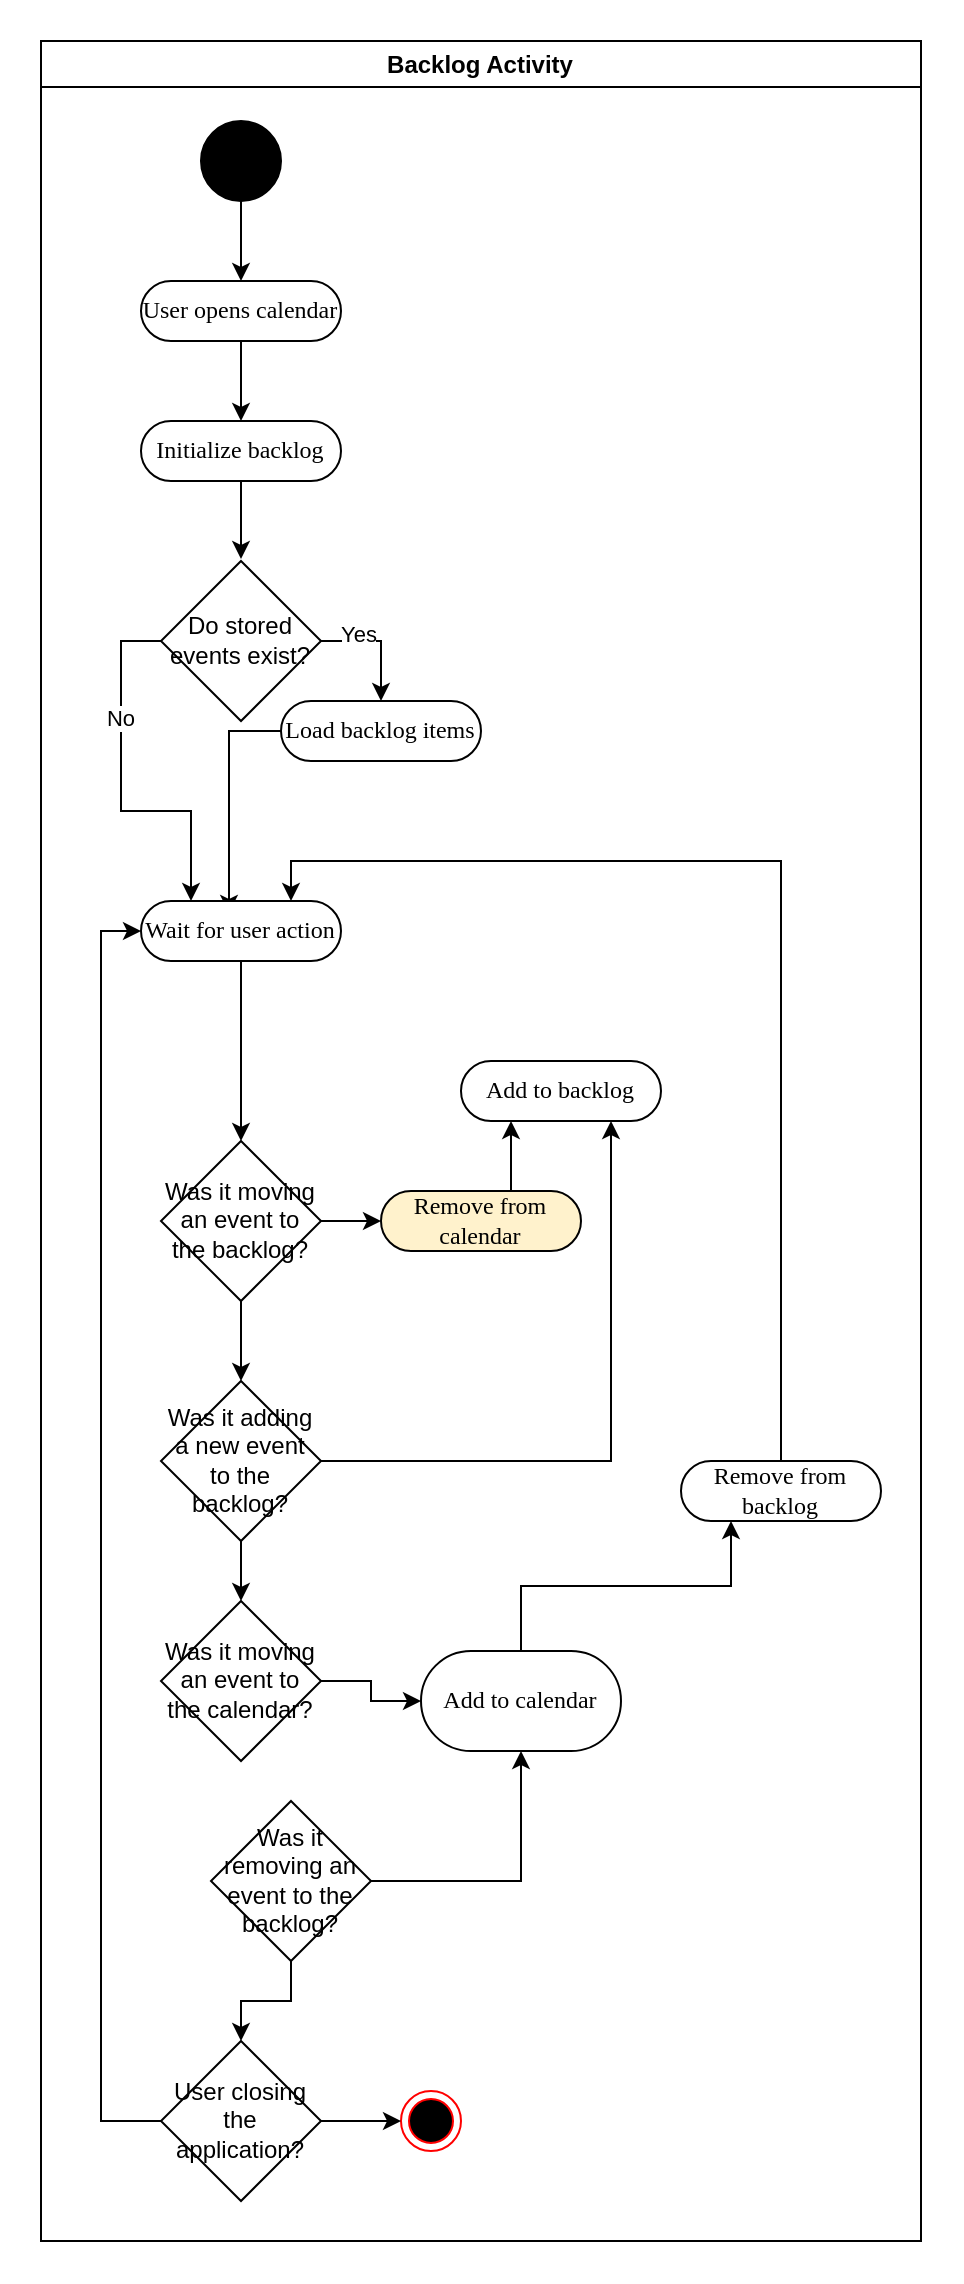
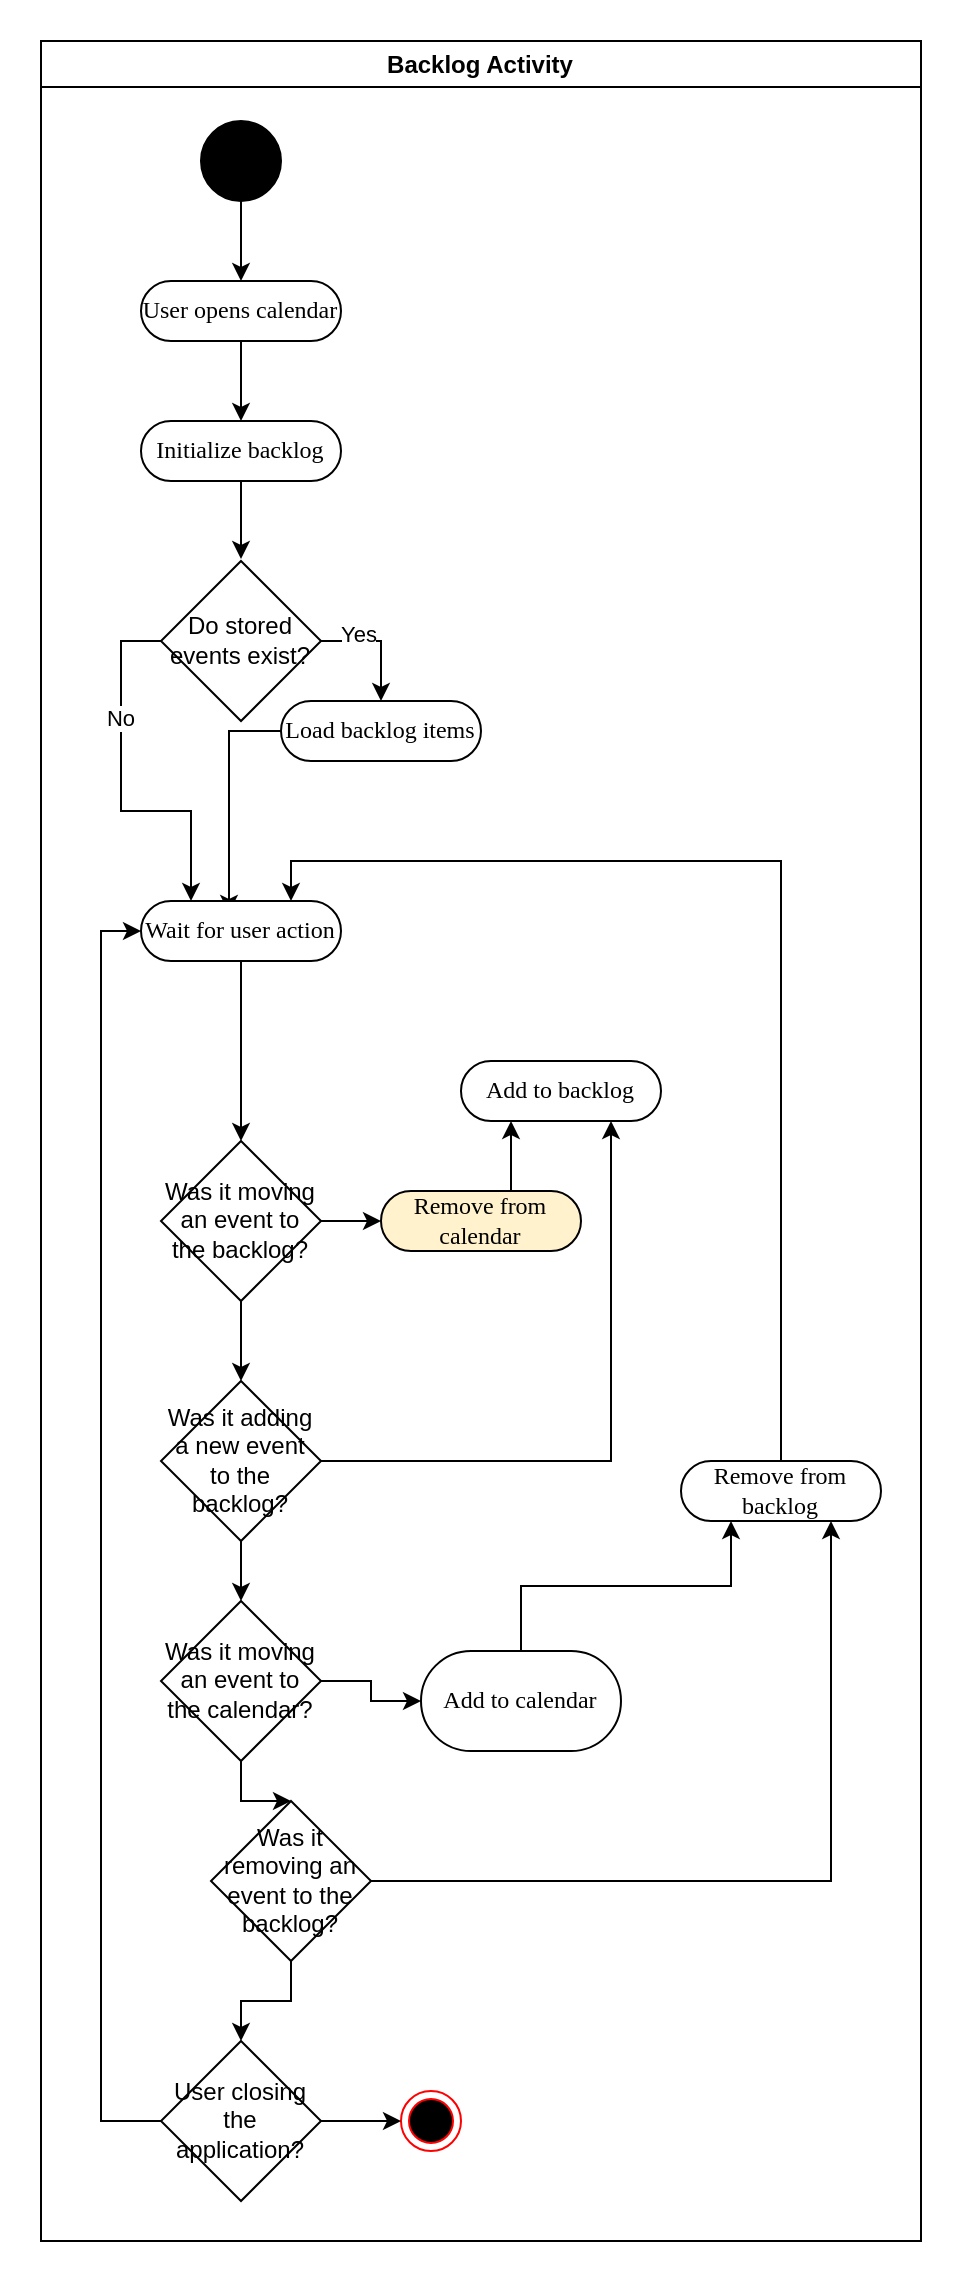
  <mxCell id="0" />
  <mxCell id="1" parent="0" />
  <mxCell id="2" value="Backlog Activity" style="swimlane;" vertex="1" parent="1"><mxGeometry x="20" y="20" width="440" height="1100" as="geometry" /></mxCell>
  <mxCell id="3" style="edgeStyle=orthogonalEdgeStyle;rounded=0;orthogonalLoop=1;jettySize=auto;html=1;exitX=0.5;exitY=1;exitDx=0;exitDy=0;entryX=0.5;entryY=0;entryDx=0;entryDy=0;endArrow=classic;endFill=1;" edge="1" parent="2" source="4" target="6"><mxGeometry relative="1" as="geometry" /></mxCell>
  <mxCell id="4" value="" style="ellipse;whiteSpace=wrap;html=1;rounded=0;shadow=0;comic=0;labelBackgroundColor=none;strokeWidth=1;fillColor=#000000;fontFamily=Verdana;fontSize=12;align=center;" vertex="1" parent="2"><mxGeometry x="80" y="40" width="40" height="40" as="geometry" /></mxCell>
  <mxCell id="5" style="edgeStyle=none;curved=1;rounded=0;orthogonalLoop=1;jettySize=auto;html=1;exitX=0.5;exitY=1;exitDx=0;exitDy=0;entryX=0.5;entryY=0;entryDx=0;entryDy=0;endArrow=classic;startSize=6;endSize=6;sourcePerimeterSpacing=1;targetPerimeterSpacing=1;endFill=1;" edge="1" parent="2" source="6" target="7"><mxGeometry relative="1" as="geometry" /></mxCell>
  <mxCell id="6" value="User opens calendar" style="rounded=1;whiteSpace=wrap;html=1;shadow=0;comic=0;labelBackgroundColor=none;strokeWidth=1;fontFamily=Verdana;fontSize=12;align=center;arcSize=50;" vertex="1" parent="2"><mxGeometry x="50" y="120" width="100" height="30" as="geometry" /></mxCell>
  <mxCell id="7" value="Initialize backlog" style="rounded=1;whiteSpace=wrap;html=1;shadow=0;comic=0;labelBackgroundColor=none;strokeWidth=1;fontFamily=Verdana;fontSize=12;align=center;arcSize=50;" vertex="1" parent="2"><mxGeometry x="50" y="190" width="100" height="30" as="geometry" /></mxCell>
  <mxCell id="8" style="edgeStyle=none;curved=1;rounded=0;orthogonalLoop=1;jettySize=auto;html=1;exitX=0.5;exitY=1;exitDx=0;exitDy=0;endArrow=classic;endFill=1;startSize=6;endSize=6;sourcePerimeterSpacing=1;targetPerimeterSpacing=1;" edge="1" parent="2" source="7"><mxGeometry relative="1" as="geometry"><mxPoint x="100.001" y="259.001" as="targetPoint" /></mxGeometry></mxCell>
  <mxCell id="9" value="" style="ellipse;html=1;shape=endState;fillColor=#000000;strokeColor=#ff0000;" vertex="1" parent="2"><mxGeometry x="180" y="1025" width="30" height="30" as="geometry" /></mxCell>
  <mxCell id="10" style="edgeStyle=orthogonalEdgeStyle;rounded=0;orthogonalLoop=1;jettySize=auto;html=1;exitX=0;exitY=0.5;exitDx=0;exitDy=0;entryX=0.44;entryY=0.2;entryDx=0;entryDy=0;entryPerimeter=0;" edge="1" parent="2" source="11" target="17"><mxGeometry relative="1" as="geometry" /></mxCell>
  <mxCell id="11" value="Load backlog items" style="rounded=1;whiteSpace=wrap;html=1;shadow=0;comic=0;labelBackgroundColor=none;strokeWidth=1;fontFamily=Verdana;fontSize=12;align=center;arcSize=50;" vertex="1" parent="2"><mxGeometry x="120" y="330" width="100" height="30" as="geometry" /></mxCell>
  <mxCell id="12" style="edgeStyle=orthogonalEdgeStyle;rounded=0;orthogonalLoop=1;jettySize=auto;html=1;exitX=0;exitY=0.5;exitDx=0;exitDy=0;entryX=0.25;entryY=0;entryDx=0;entryDy=0;" edge="1" parent="2" source="16" target="17"><mxGeometry relative="1" as="geometry"><mxPoint x="20" y="360" as="targetPoint" /></mxGeometry></mxCell>
  <mxCell id="13" value="No" style="edgeLabel;html=1;align=center;verticalAlign=middle;resizable=0;points=[];" vertex="1" connectable="0" parent="12"><mxGeometry x="-0.36" y="-1" relative="1" as="geometry"><mxPoint as="offset" /></mxGeometry></mxCell>
  <mxCell id="14" style="edgeStyle=orthogonalEdgeStyle;rounded=0;orthogonalLoop=1;jettySize=auto;html=1;exitX=1;exitY=0.5;exitDx=0;exitDy=0;entryX=0.5;entryY=0;entryDx=0;entryDy=0;" edge="1" parent="2" source="16" target="11"><mxGeometry relative="1" as="geometry" /></mxCell>
  <mxCell id="15" value="Yes" style="edgeLabel;html=1;align=center;verticalAlign=middle;resizable=0;points=[];" vertex="1" connectable="0" parent="14"><mxGeometry x="-0.411" y="4" relative="1" as="geometry"><mxPoint as="offset" /></mxGeometry></mxCell>
  <mxCell id="16" value="Do stored events exist?" style="rhombus;whiteSpace=wrap;html=1;hachureGap=4;pointerEvents=0;" vertex="1" parent="2"><mxGeometry x="60.002" y="260" width="80" height="80" as="geometry" /></mxCell>
  <mxCell id="17" value="Wait for user action" style="rounded=1;whiteSpace=wrap;html=1;shadow=0;comic=0;labelBackgroundColor=none;strokeWidth=1;fontFamily=Verdana;fontSize=12;align=center;arcSize=50;" vertex="1" parent="2"><mxGeometry x="50" y="430" width="100" height="30" as="geometry" /></mxCell>
  <mxCell id="18" style="edgeStyle=orthogonalEdgeStyle;rounded=0;orthogonalLoop=1;jettySize=auto;html=1;exitX=0.5;exitY=1;exitDx=0;exitDy=0;entryX=0.5;entryY=0;entryDx=0;entryDy=0;" edge="1" parent="2" source="20" target="23"><mxGeometry relative="1" as="geometry" /></mxCell>
  <mxCell id="19" style="edgeStyle=orthogonalEdgeStyle;rounded=0;orthogonalLoop=1;jettySize=auto;html=1;exitX=1;exitY=0.5;exitDx=0;exitDy=0;entryX=0;entryY=0.5;entryDx=0;entryDy=0;" edge="1" parent="2" source="20" target="30"><mxGeometry relative="1" as="geometry" /></mxCell>
  <mxCell id="20" value="Was it moving an event to the backlog?" style="rhombus;whiteSpace=wrap;html=1;hachureGap=4;pointerEvents=0;" vertex="1" parent="2"><mxGeometry x="60.002" y="550" width="80" height="80" as="geometry" /></mxCell>
  <mxCell id="21" style="edgeStyle=orthogonalEdgeStyle;rounded=0;orthogonalLoop=1;jettySize=auto;html=1;exitX=1;exitY=0.5;exitDx=0;exitDy=0;entryX=0.75;entryY=1;entryDx=0;entryDy=0;" edge="1" parent="2" source="23" target="31"><mxGeometry relative="1" as="geometry" /></mxCell>
  <mxCell id="22" style="edgeStyle=orthogonalEdgeStyle;rounded=0;orthogonalLoop=1;jettySize=auto;html=1;exitX=0.5;exitY=1;exitDx=0;exitDy=0;entryX=0.5;entryY=0;entryDx=0;entryDy=0;" edge="1" parent="2" source="23" target="25"><mxGeometry relative="1" as="geometry" /></mxCell>
  <mxCell id="23" value="Was it adding a new event to the backlog?" style="rhombus;whiteSpace=wrap;html=1;hachureGap=4;pointerEvents=0;" vertex="1" parent="2"><mxGeometry x="60.002" y="670" width="80" height="80" as="geometry" /></mxCell>
+ <mxCell id="24" style="edgeStyle=orthogonalEdgeStyle;rounded=0;orthogonalLoop=1;jettySize=auto;html=1;exitX=0.5;exitY=1;exitDx=0;exitDy=0;" edge="1" parent="2" source="25" target="27"><mxGeometry relative="1" as="geometry" /></mxCell>
  <mxCell id="25" value="Was it moving an event to the calendar?" style="rhombus;whiteSpace=wrap;html=1;hachureGap=4;pointerEvents=0;" vertex="1" parent="2"><mxGeometry x="60.002" y="780" width="80" height="80" as="geometry" /></mxCell>
  <mxCell id="26" style="edgeStyle=orthogonalEdgeStyle;rounded=0;orthogonalLoop=1;jettySize=auto;html=1;exitX=0.5;exitY=1;exitDx=0;exitDy=0;entryX=0.5;entryY=0;entryDx=0;entryDy=0;" edge="1" parent="2" source="27" target="33"><mxGeometry relative="1" as="geometry" /></mxCell>
  <mxCell id="27" value="Was it removing an event to the backlog?" style="rhombus;whiteSpace=wrap;html=1;hachureGap=4;pointerEvents=0;" vertex="1" parent="2"><mxGeometry x="85.002" y="880" width="80" height="80" as="geometry" /></mxCell>
  <mxCell id="28" style="edgeStyle=orthogonalEdgeStyle;rounded=0;orthogonalLoop=1;jettySize=auto;html=1;exitX=0.5;exitY=1;exitDx=0;exitDy=0;entryX=0.5;entryY=0;entryDx=0;entryDy=0;" edge="1" parent="2" source="17" target="20"><mxGeometry relative="1" as="geometry"><mxPoint x="120" y="540" as="targetPoint" /><mxPoint x="100" y="520" as="sourcePoint" /></mxGeometry></mxCell>
  <mxCell id="29" style="edgeStyle=orthogonalEdgeStyle;rounded=0;orthogonalLoop=1;jettySize=auto;html=1;exitX=0.5;exitY=0;exitDx=0;exitDy=0;entryX=0.25;entryY=1;entryDx=0;entryDy=0;" edge="1" parent="2" source="30" target="31"><mxGeometry relative="1" as="geometry" /></mxCell>
  <mxCell id="30" value="Remove from calendar" style="rounded=1;whiteSpace=wrap;html=1;shadow=0;comic=0;labelBackgroundColor=none;strokeWidth=1;fontFamily=Verdana;fontSize=12;align=center;arcSize=50;fillColor=#fff2cc;" vertex="1" parent="2"><mxGeometry x="170" y="575" width="100" height="30" as="geometry" /></mxCell>
  <mxCell id="31" value="Add to backlog" style="rounded=1;whiteSpace=wrap;html=1;shadow=0;comic=0;labelBackgroundColor=none;strokeWidth=1;fontFamily=Verdana;fontSize=12;align=center;arcSize=50;" vertex="1" parent="2"><mxGeometry x="210" y="510" width="100" height="30" as="geometry" /></mxCell>
  <mxCell id="32" style="edgeStyle=orthogonalEdgeStyle;rounded=0;orthogonalLoop=1;jettySize=auto;html=1;exitX=1;exitY=0.5;exitDx=0;exitDy=0;" edge="1" parent="2" source="33" target="9"><mxGeometry relative="1" as="geometry" /></mxCell>
  <mxCell id="33" value="User closing the application?" style="rhombus;whiteSpace=wrap;html=1;hachureGap=4;pointerEvents=0;" vertex="1" parent="2"><mxGeometry x="60.002" y="1000" width="80" height="80" as="geometry" /></mxCell>
  <mxCell id="34" style="edgeStyle=orthogonalEdgeStyle;rounded=0;orthogonalLoop=1;jettySize=auto;html=1;exitX=0;exitY=0.5;exitDx=0;exitDy=0;entryX=0;entryY=0.5;entryDx=0;entryDy=0;" edge="1" parent="2" source="33" target="17"><mxGeometry relative="1" as="geometry"><mxPoint x="30" y="640" as="targetPoint" /></mxGeometry></mxCell>
  <mxCell id="35" value="Add to calendar" style="rounded=1;whiteSpace=wrap;html=1;shadow=0;comic=0;labelBackgroundColor=none;strokeWidth=1;fontFamily=Verdana;fontSize=12;align=center;arcSize=50;" vertex="1" parent="2"><mxGeometry x="190" y="805" width="100" height="50" as="geometry" /></mxCell>
  <mxCell id="36" style="edgeStyle=orthogonalEdgeStyle;rounded=0;orthogonalLoop=1;jettySize=auto;html=1;exitX=1;exitY=0.5;exitDx=0;exitDy=0;entryX=0;entryY=0.5;entryDx=0;entryDy=0;" edge="1" parent="2" target="35" source="25"><mxGeometry relative="1" as="geometry"><mxPoint x="370.002" y="694.97" as="sourcePoint" /></mxGeometry></mxCell>
- <mxCell id="37" style="edgeStyle=orthogonalEdgeStyle;rounded=0;orthogonalLoop=1;jettySize=auto;html=1;exitX=1;exitY=0.5;exitDx=0;exitDy=0;" edge="1" parent="1" target="35" source="27"><mxGeometry relative="1" as="geometry"><mxPoint x="390.002" y="834.97" as="sourcePoint" /></mxGeometry></mxCell>
+ <mxCell id="37" style="edgeStyle=orthogonalEdgeStyle;rounded=0;orthogonalLoop=1;jettySize=auto;html=1;exitX=1;exitY=0.5;exitDx=0;exitDy=0;entryX=0.75;entryY=1;entryDx=0;entryDy=0;" edge="1" parent="1" target="40" source="27"><mxGeometry relative="1" as="geometry"><mxPoint x="390.002" y="834.97" as="sourcePoint" /></mxGeometry></mxCell>
  <mxCell id="38" style="edgeStyle=orthogonalEdgeStyle;rounded=0;orthogonalLoop=1;jettySize=auto;html=1;exitX=0.5;exitY=0;exitDx=0;exitDy=0;entryX=0.25;entryY=1;entryDx=0;entryDy=0;" edge="1" parent="1" source="35" target="40"><mxGeometry relative="1" as="geometry" /></mxCell>
  <mxCell id="39" style="edgeStyle=orthogonalEdgeStyle;rounded=0;orthogonalLoop=1;jettySize=auto;html=1;exitX=0.5;exitY=0;exitDx=0;exitDy=0;entryX=0.75;entryY=0;entryDx=0;entryDy=0;" edge="1" parent="1" source="40" target="17"><mxGeometry relative="1" as="geometry"><mxPoint x="375" y="554.97" as="targetPoint" /></mxGeometry></mxCell>
  <mxCell id="40" value="Remove from backlog" style="rounded=1;whiteSpace=wrap;html=1;shadow=0;comic=0;labelBackgroundColor=none;strokeWidth=1;fontFamily=Verdana;fontSize=12;align=center;arcSize=50;" vertex="1" parent="1"><mxGeometry x="340" y="730" width="100" height="30" as="geometry" /></mxCell>
